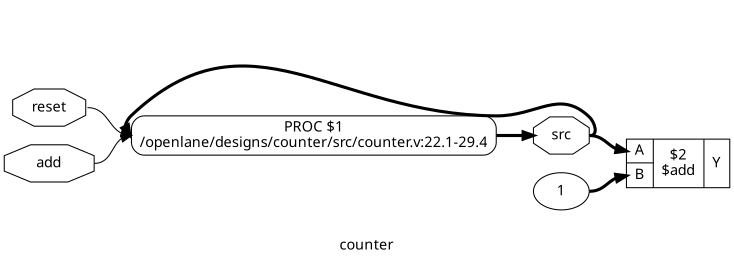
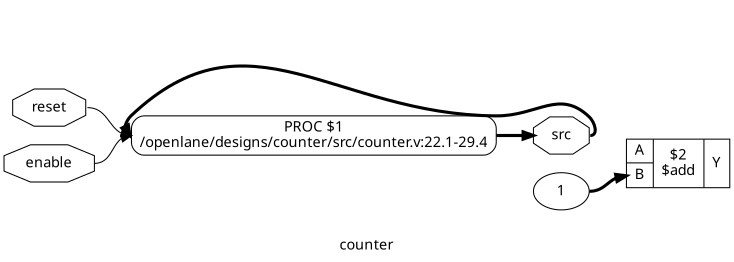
  digraph {
    fontname="Noto Sans"
    label=counter
    rankdir=LR
    remincross=true
    node [fontname="Noto Sans" shape=octagon]
    edge [color=black fontname="Noto Sans" headport=w tailport=e style="setlinewidth(3)"]
    n1 [color=black fontcolor=black label=reset]
    n2 [label="PROC $1\n/openlane/designs/counter/src/counter.v:22.1-29.4" shape=box style=rounded]
    n3 [color=black fontcolor=black label=src]
-   n4 [color=black fontcolor=black label=add]
+   n4 [color=black fontcolor=black label=enable]
    n5 [label="{{<p7> A|<p8> B}|$2\n$add|{<p9> Y}}" shape=record]
    n6 [label=1 shape=""]
    n1 -> n2 [style=""]
    n2 -> n3
    n3 -> n2
-   n3 -> n5 [headport="p7:w"]
    n4 -> n2 [style=""]
    n6 -> n5 [headport="p8:w"]
  }
